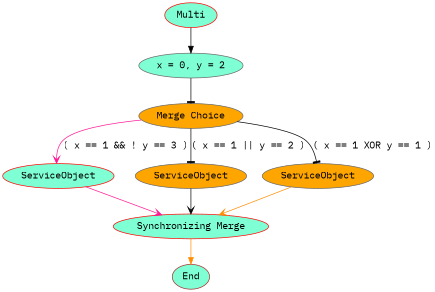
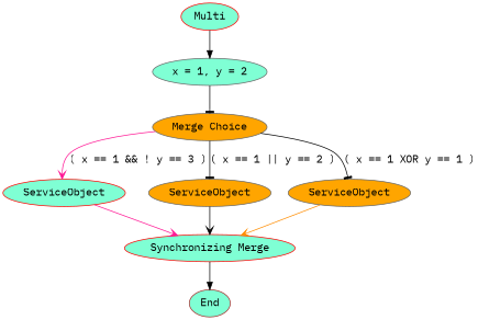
  digraph {
    fontname="IBM Plex Mono"
    node [color=gray40 fillcolor=aquamarine fontname="IBM Plex Mono" style=filled]
    edge [arrowhead=vee color=black fontname="IBM Plex Mono"]
    n1 [color=red label=Multi]
-   n2 [label="x = 0, y = 2"]
+   n2 [label="x = 1, y = 2"]
    n3 [fillcolor=orange label="Merge Choice"]
    n4 [color=red label=ServiceObject]
    n5 [fillcolor=orange label=ServiceObject]
    n6 [fillcolor=orange label=ServiceObject]
    n7 [color=red label="Synchronizing Merge"]
    n8 [color=brown label=End]
    n1 -> n2 [arrowhead=normal]
    n2 -> n3 [arrowhead=tee]
    n3 -> n4 [color=deeppink label="( x == 1 && ! y == 3 )"]
    n3 -> n5 [arrowhead=tee label="( x == 1 || y == 2 )"]
    n3 -> n6 [arrowhead=tee label="( x == 1 XOR y == 1 )"]
    n4 -> n7 [color=deeppink]
    n5 -> n7
    n6 -> n7 [color=darkorange]
-   n7 -> n8 [arrowhead=normal color=darkorange]
+   n7 -> n8 [arrowhead=normal]
  }
